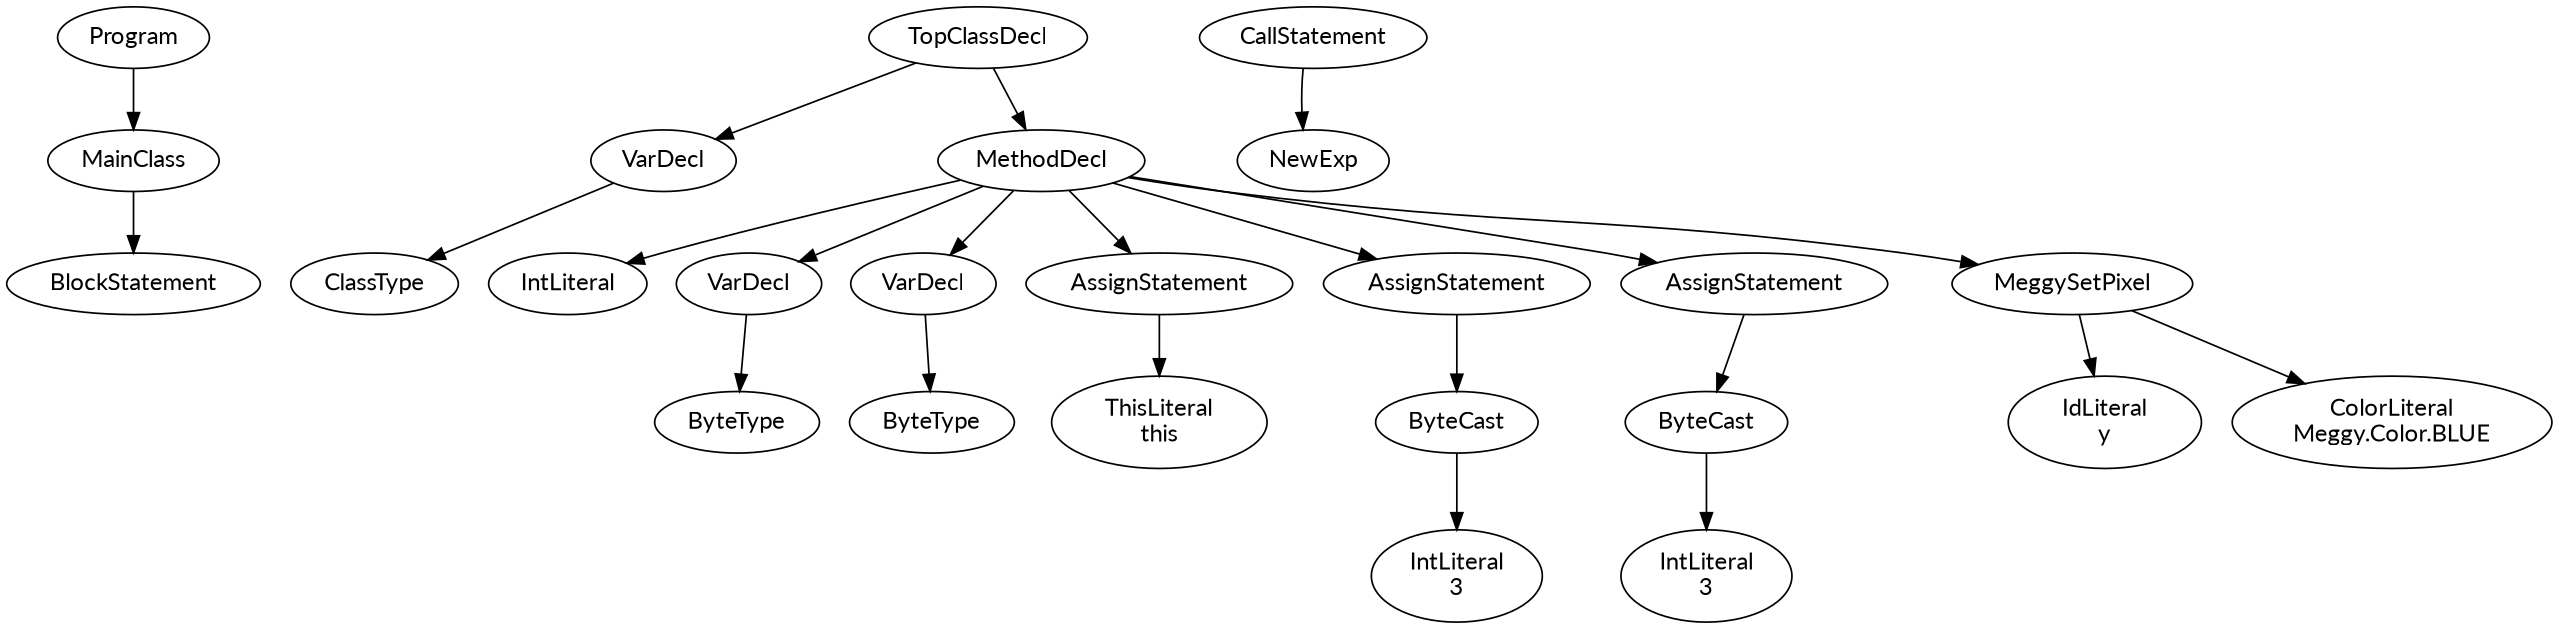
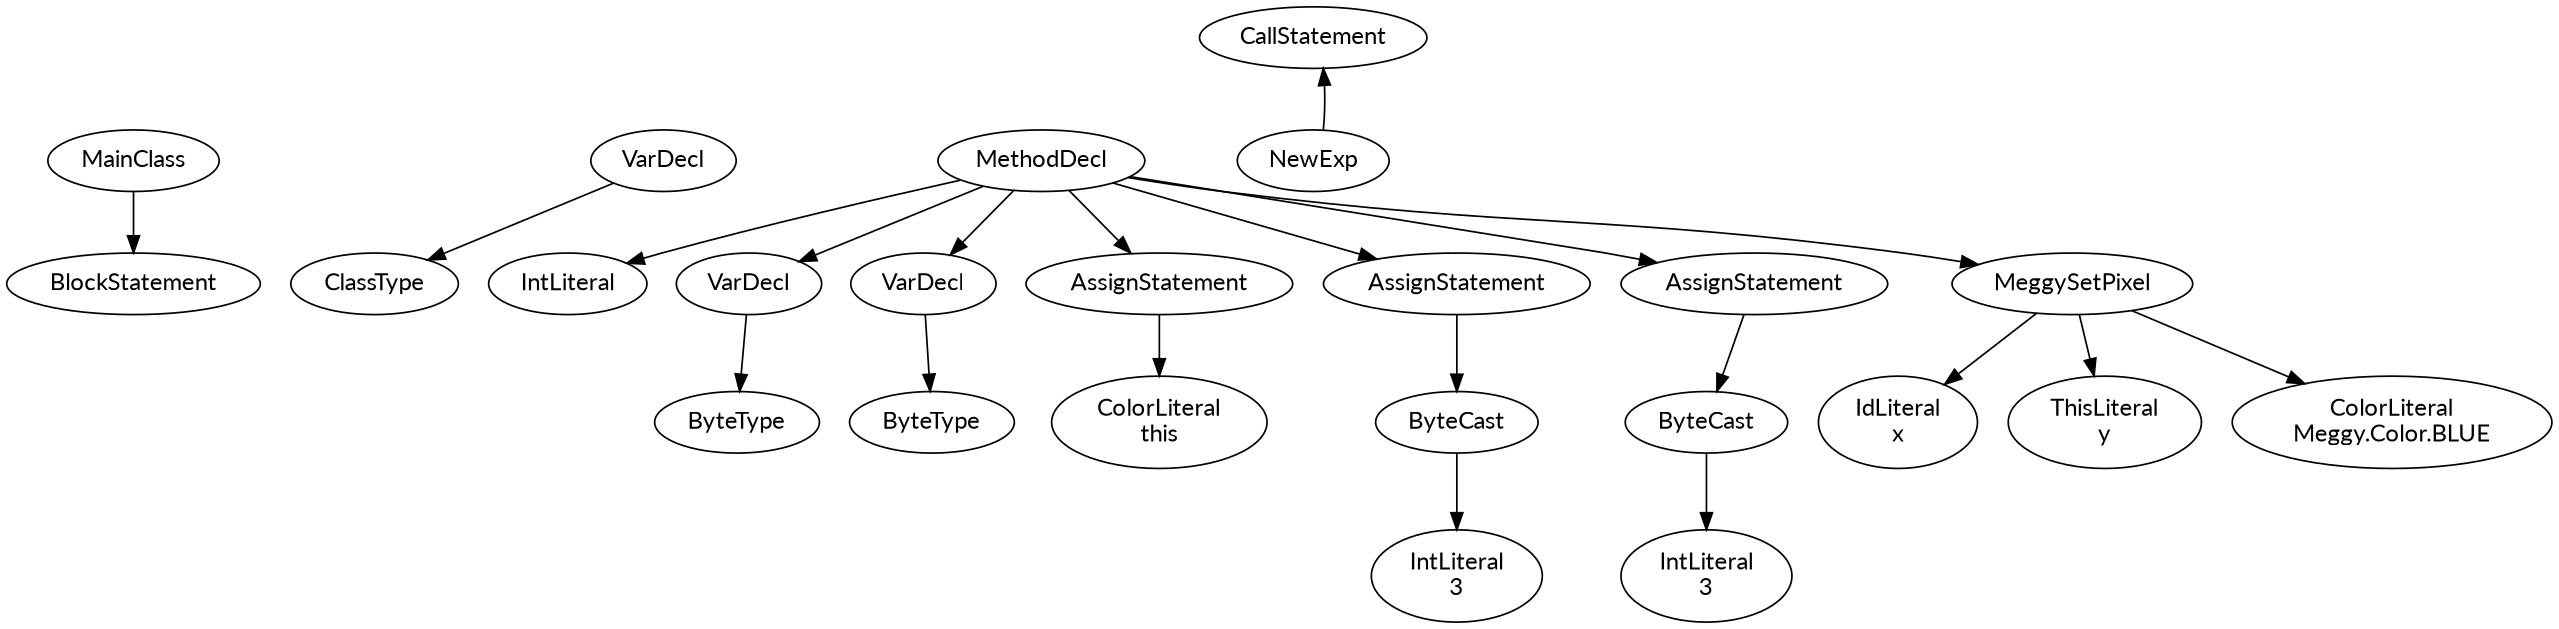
  digraph {
    fontname=Lato
    node [fontname=Lato]
    edge [fontname=Lato]
-   n1 [label=Program]
    n2 [label=MainClass]
    n3 [label=BlockStatement]
-   n4 [label=TopClassDecl]
    n5 [label=VarDecl]
    n6 [label=MethodDecl]
    n7 [label=CallStatement]
    n8 [label=NewExp]
    n9 [label=ClassType]
    n10 [label=IntLiteral]
    n11 [label=VarDecl]
    n12 [label=VarDecl]
    n13 [label=AssignStatement]
    n14 [label=AssignStatement]
    n15 [label=AssignStatement]
    n16 [label=MeggySetPixel]
    n17 [label=ByteType]
    n18 [label=ByteType]
-   n19 [label="ThisLiteral\nthis"]
+   n19 [label="ColorLiteral\nthis"]
    n20 [label=ByteCast]
    n21 [label=ByteCast]
-   n23 [label="IdLiteral\ny"]
+   n22 [label="IdLiteral\nx"]
+   n23 [label="ThisLiteral\ny"]
    n24 [label="ColorLiteral\nMeggy.Color.BLUE"]
    n25 [label="IntLiteral\n3"]
    n26 [label="IntLiteral\n3"]
-   n1 -> n2
    n2 -> n3
-   n4 -> n5
-   n4 -> n6
    n5 -> n9
    n6 -> n10
    n6 -> n11
    n6 -> n12
    n6 -> n13
    n6 -> n14
    n6 -> n15
    n6 -> n16
-   n7 -> n8
+   n8 -> n7
    n11 -> n17
    n12 -> n18
    n13 -> n19
    n14 -> n20
    n15 -> n21
+   n16 -> n22
    n16 -> n23
    n16 -> n24
    n20 -> n25
    n21 -> n26
  }
